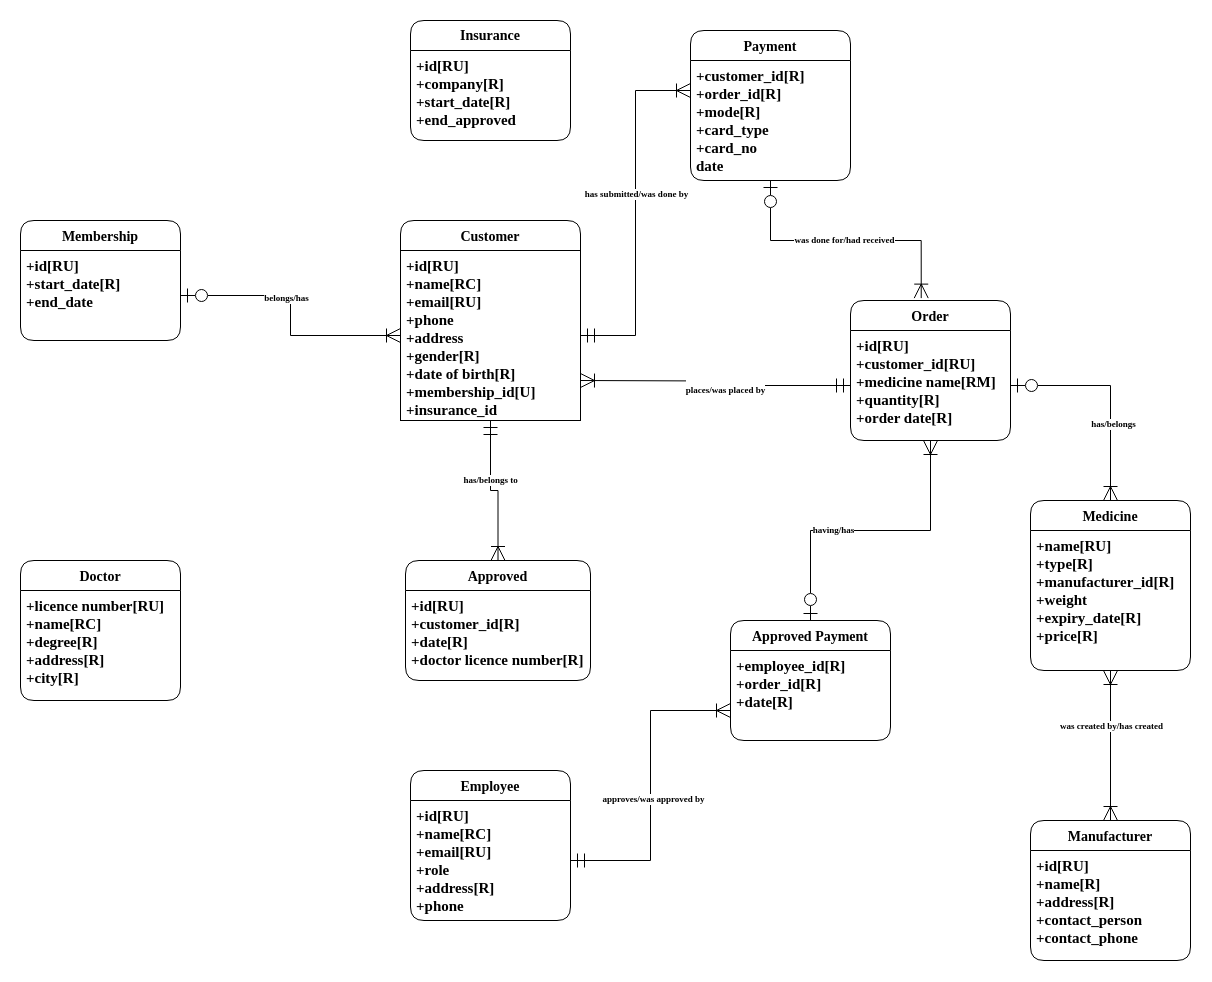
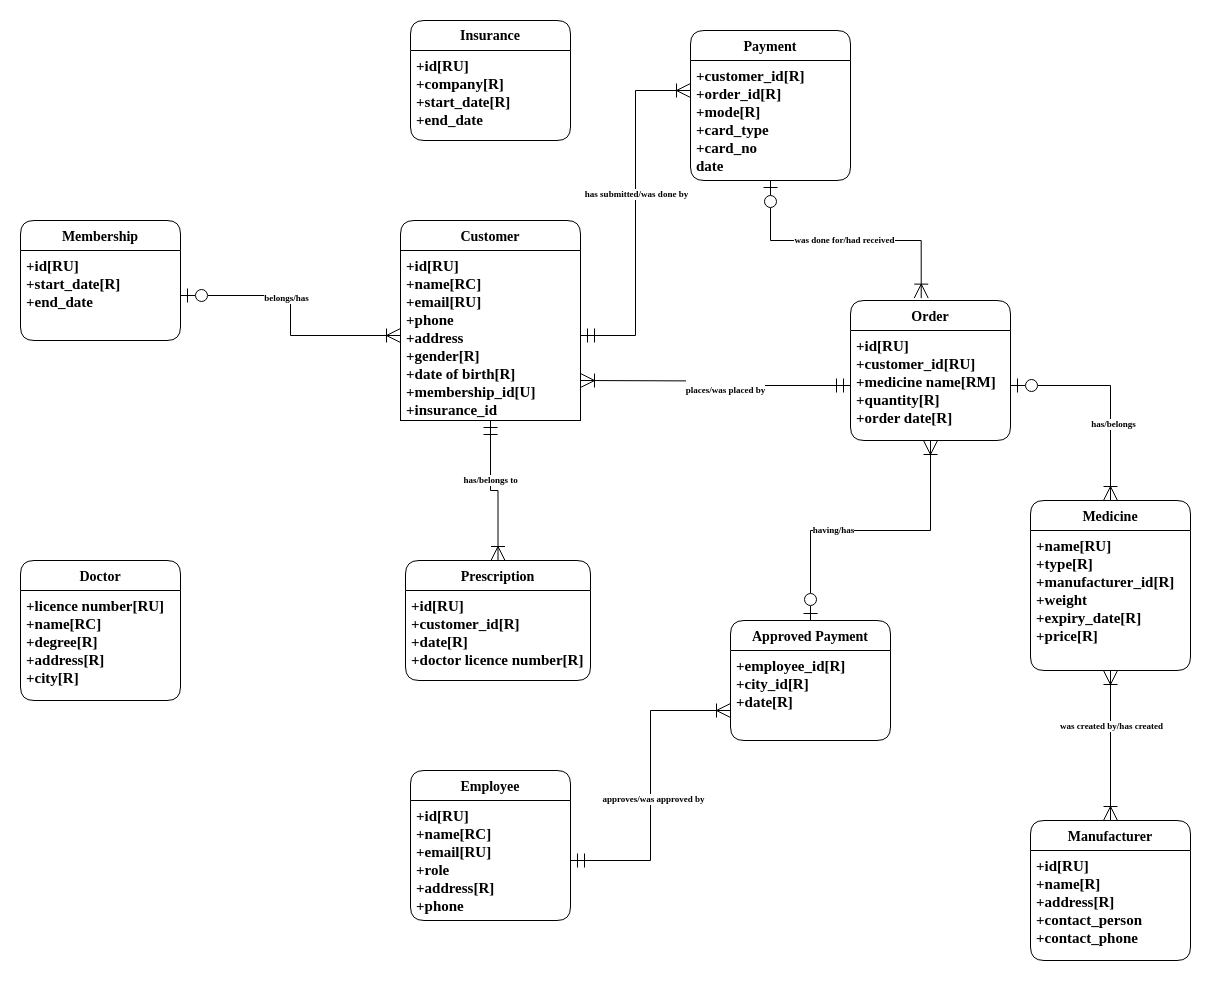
  <mxCell id="0" />
  <mxCell id="1" parent="0" />
  <mxCell id="2" value="Customer" style="swimlane;childLayout=stackLayout;horizontal=1;startSize=30;horizontalStack=0;rounded=1;fontSize=14;fontStyle=1;strokeWidth=1;resizeParent=0;resizeLast=1;shadow=0;align=center;fontFamily=Lucida Console;spacing=5;" parent="1" vertex="1"><mxGeometry x="400" y="220" width="180" height="200" as="geometry" /></mxCell>
  <mxCell id="3" value="+id[RU]&#10;+name[RC]&#10;+email[RU]&#10;+phone&#10;+address&#10;+gender[R]&#10;+date of birth[R]&#10;+membership_id[U]&#10;+insurance_id" style="align=left;spacingLeft=4;fontSize=15;verticalAlign=top;resizable=0;rotatable=0;part=1;spacingRight=1;fontStyle=1;fontFamily=Times New Roman;" parent="2" vertex="1"><mxGeometry y="30" width="180" height="170" as="geometry" /></mxCell>
  <mxCell id="4" value="" style="align=left;spacingLeft=4;fontSize=15;verticalAlign=top;resizable=0;rotatable=0;part=1;spacingRight=1;fontStyle=1;fontFamily=Times New Roman;labelBorderColor=#33001A;" parent="2" vertex="1"><mxGeometry y="200" width="180" as="geometry" /></mxCell>
  <mxCell id="5" style="edgeStyle=orthogonalEdgeStyle;rounded=0;orthogonalLoop=1;jettySize=auto;html=1;exitX=0.5;exitY=1;exitDx=0;exitDy=0;" parent="2" source="3" target="3" edge="1"><mxGeometry relative="1" as="geometry" /></mxCell>
  <mxCell id="6" value="Insurance" style="swimlane;childLayout=stackLayout;horizontal=1;startSize=30;horizontalStack=0;rounded=1;fontSize=14;fontStyle=1;strokeWidth=1;resizeParent=0;resizeLast=1;shadow=0;dashed=0;align=center;labelBorderColor=none;fontFamily=Lucida Console;verticalAlign=top;" parent="1" vertex="1"><mxGeometry x="410" y="20" width="160" height="120" as="geometry" /></mxCell>
- <mxCell id="7" value="+id[RU]&#10;+company[R]&#10;+start_date[R]&#10;+end_approved" style="align=left;strokeColor=none;fillColor=none;spacingLeft=4;fontSize=15;verticalAlign=top;resizable=0;rotatable=0;part=1;labelBorderColor=none;strokeWidth=1;fontFamily=Times New Roman;fontStyle=1" parent="6" vertex="1"><mxGeometry y="30" width="160" height="90" as="geometry" /></mxCell>
+ <mxCell id="7" value="+id[RU]&#10;+company[R]&#10;+start_date[R]&#10;+end_date" style="align=left;strokeColor=none;fillColor=none;spacingLeft=4;fontSize=15;verticalAlign=top;resizable=0;rotatable=0;part=1;labelBorderColor=none;strokeWidth=1;fontFamily=Times New Roman;fontStyle=1" parent="6" vertex="1"><mxGeometry y="30" width="160" height="90" as="geometry" /></mxCell>
  <mxCell id="8" value="Approved Payment" style="swimlane;childLayout=stackLayout;horizontal=1;startSize=30;horizontalStack=0;rounded=1;fontSize=14;fontStyle=1;strokeWidth=1;resizeParent=0;resizeLast=1;shadow=0;dashed=0;align=center;labelBorderColor=none;fontFamily=Lucida Console;" parent="1" vertex="1"><mxGeometry x="730" y="620" width="160" height="120" as="geometry" /></mxCell>
- <mxCell id="9" value="+employee_id[R]&#10;+order_id[R]&#10;+date[R]" style="align=left;strokeColor=none;fillColor=none;spacingLeft=4;fontSize=15;verticalAlign=top;resizable=0;rotatable=0;part=1;labelBorderColor=none;strokeWidth=1;fontFamily=Times New Roman;fontStyle=1;labelBackgroundColor=none;" parent="8" vertex="1"><mxGeometry y="30" width="160" height="90" as="geometry" /></mxCell>
+ <mxCell id="9" value="+employee_id[R]&#10;+city_id[R]&#10;+date[R]" style="align=left;strokeColor=none;fillColor=none;spacingLeft=4;fontSize=15;verticalAlign=top;resizable=0;rotatable=0;part=1;labelBorderColor=none;strokeWidth=1;fontFamily=Times New Roman;fontStyle=1;labelBackgroundColor=none;" parent="8" vertex="1"><mxGeometry y="30" width="160" height="90" as="geometry" /></mxCell>
  <mxCell id="10" value="Medicine" style="swimlane;childLayout=stackLayout;horizontal=1;startSize=30;horizontalStack=0;rounded=1;fontSize=14;fontStyle=1;strokeWidth=1;resizeParent=0;resizeLast=1;shadow=0;dashed=0;align=center;labelBorderColor=none;fontFamily=Lucida Console;" parent="1" vertex="1"><mxGeometry x="1030" y="500" width="160" height="170" as="geometry" /></mxCell>
  <mxCell id="11" value="+name[RU]&#10;+type[R]&#10;+manufacturer_id[R]&#10;+weight&#10;+expiry_date[R]&#10;+price[R]    " style="align=left;strokeColor=none;fillColor=none;spacingLeft=4;fontSize=15;verticalAlign=top;resizable=0;rotatable=0;part=1;labelBorderColor=none;strokeWidth=1;fontFamily=Times New Roman;fontStyle=1" parent="10" vertex="1"><mxGeometry y="30" width="160" height="140" as="geometry" /></mxCell>
  <mxCell id="12" value="Membership" style="swimlane;childLayout=stackLayout;horizontal=1;startSize=30;horizontalStack=0;rounded=1;fontSize=14;fontStyle=1;strokeWidth=1;resizeParent=0;resizeLast=1;shadow=0;dashed=0;align=center;labelBorderColor=none;fontFamily=Lucida Console;" parent="1" vertex="1"><mxGeometry x="20" y="220" width="160" height="120" as="geometry" /></mxCell>
  <mxCell id="13" value="+id[RU]&#10;+start_date[R]&#10;+end_date" style="align=left;strokeColor=none;fillColor=none;spacingLeft=4;fontSize=15;verticalAlign=top;resizable=0;rotatable=0;part=1;labelBorderColor=none;strokeWidth=1;fontFamily=Times New Roman;fontStyle=1" parent="12" vertex="1"><mxGeometry y="30" width="160" height="90" as="geometry" /></mxCell>
  <mxCell id="14" value="Manufacturer" style="swimlane;childLayout=stackLayout;horizontal=1;startSize=30;horizontalStack=0;rounded=1;fontSize=14;fontStyle=1;strokeWidth=1;resizeParent=0;resizeLast=1;shadow=0;dashed=0;align=center;labelBorderColor=none;fontFamily=Lucida Console;" parent="1" vertex="1"><mxGeometry x="1030" y="820" width="160" height="140" as="geometry" /></mxCell>
  <mxCell id="15" value="+id[RU]&#10;+name[R]&#10;+address[R]&#10;+contact_person&#10;+contact_phone" style="align=left;strokeColor=none;fillColor=none;spacingLeft=4;fontSize=15;verticalAlign=top;resizable=0;rotatable=0;part=1;labelBorderColor=none;strokeWidth=1;fontFamily=Times New Roman;fontStyle=1" parent="14" vertex="1"><mxGeometry y="30" width="160" height="110" as="geometry" /></mxCell>
  <mxCell id="16" value="Employee" style="swimlane;childLayout=stackLayout;horizontal=1;startSize=30;horizontalStack=0;rounded=1;fontSize=14;fontStyle=1;strokeWidth=1;resizeParent=0;resizeLast=1;shadow=0;dashed=0;align=center;labelBorderColor=none;fontFamily=Lucida Console;" parent="1" vertex="1"><mxGeometry x="410" y="770" width="160" height="150" as="geometry" /></mxCell>
  <mxCell id="17" value="+id[RU]&#10;+name[RC]&#10;+email[RU]&#10;+role&#10;+address[R]&#10;+phone" style="align=left;strokeColor=none;fillColor=none;spacingLeft=4;fontSize=15;verticalAlign=top;resizable=0;rotatable=0;part=1;labelBorderColor=none;strokeWidth=1;fontFamily=Times New Roman;fontStyle=1" parent="16" vertex="1"><mxGeometry y="30" width="160" height="120" as="geometry" /></mxCell>
  <mxCell id="18" value="Order" style="swimlane;childLayout=stackLayout;horizontal=1;startSize=30;horizontalStack=0;rounded=1;fontSize=14;fontStyle=1;strokeWidth=1;resizeParent=0;resizeLast=1;shadow=0;dashed=0;align=center;labelBorderColor=none;fontFamily=Lucida Console;" parent="1" vertex="1"><mxGeometry x="850" y="300" width="160" height="140" as="geometry" /></mxCell>
  <mxCell id="19" value="+id[RU]&#10;+customer_id[RU]&#10;+medicine name[RM]&#10;+quantity[R]&#10;+order date[R]" style="align=left;strokeColor=none;fillColor=none;spacingLeft=4;fontSize=15;verticalAlign=top;resizable=0;rotatable=0;part=1;labelBorderColor=none;strokeWidth=1;fontFamily=Times New Roman;fontStyle=1" parent="18" vertex="1"><mxGeometry y="30" width="160" height="110" as="geometry" /></mxCell>
  <mxCell id="20" value="Payment" style="swimlane;childLayout=stackLayout;horizontal=1;startSize=30;horizontalStack=0;rounded=1;fontSize=14;fontStyle=1;strokeWidth=1;resizeParent=0;resizeLast=1;shadow=0;dashed=0;align=center;labelBorderColor=none;fontFamily=Lucida Console;" parent="1" vertex="1"><mxGeometry x="690" y="30" width="160" height="150" as="geometry" /></mxCell>
  <mxCell id="21" value="+customer_id[R]&#10;+order_id[R]&#10;+mode[R]&#10;+card_type&#10;+card_no&#10;date" style="align=left;strokeColor=none;fillColor=none;spacingLeft=4;fontSize=15;verticalAlign=top;resizable=0;rotatable=0;part=1;labelBorderColor=none;strokeWidth=1;fontFamily=Times New Roman;fontStyle=1" parent="20" vertex="1"><mxGeometry y="30" width="160" height="120" as="geometry" /></mxCell>
  <mxCell id="22" value="Doctor" style="swimlane;childLayout=stackLayout;horizontal=1;startSize=30;horizontalStack=0;rounded=1;fontSize=14;fontStyle=1;strokeWidth=1;resizeParent=0;resizeLast=1;shadow=0;dashed=0;align=center;labelBorderColor=none;fontFamily=Lucida Console;" parent="1" vertex="1"><mxGeometry x="20" y="560" width="160" height="140" as="geometry" /></mxCell>
  <mxCell id="23" value="+licence number[RU]&#10;+name[RC]&#10;+degree[R]&#10;+address[R]&#10;+city[R]" style="align=left;strokeColor=none;fillColor=none;spacingLeft=4;fontSize=15;verticalAlign=top;resizable=0;rotatable=0;part=1;labelBorderColor=none;strokeWidth=1;fontFamily=Times New Roman;fontStyle=1" parent="22" vertex="1"><mxGeometry y="30" width="160" height="110" as="geometry" /></mxCell>
- <mxCell id="24" value="Approved" style="swimlane;childLayout=stackLayout;horizontal=1;startSize=30;horizontalStack=0;rounded=1;fontSize=14;fontStyle=1;strokeWidth=1;resizeParent=0;resizeLast=1;shadow=0;dashed=0;align=center;labelBorderColor=none;fontFamily=Lucida Console;" parent="1" vertex="1"><mxGeometry x="405" y="560" width="185" height="120" as="geometry" /></mxCell>
+ <mxCell id="24" value="Prescription" style="swimlane;childLayout=stackLayout;horizontal=1;startSize=30;horizontalStack=0;rounded=1;fontSize=14;fontStyle=1;strokeWidth=1;resizeParent=0;resizeLast=1;shadow=0;dashed=0;align=center;labelBorderColor=none;fontFamily=Lucida Console;" parent="1" vertex="1"><mxGeometry x="405" y="560" width="185" height="120" as="geometry" /></mxCell>
  <mxCell id="25" value="+id[RU]&#10;+customer_id[R]&#10;+date[R]&#10;+doctor licence number[R]" style="align=left;strokeColor=none;fillColor=none;spacingLeft=4;fontSize=15;verticalAlign=top;resizable=0;rotatable=0;part=1;labelBorderColor=none;strokeWidth=1;fontFamily=Times New Roman;fontStyle=1" parent="24" vertex="1"><mxGeometry y="30" width="185" height="90" as="geometry" /></mxCell>
  <mxCell id="26" style="edgeStyle=orthogonalEdgeStyle;rounded=0;orthogonalLoop=1;jettySize=auto;html=1;entryX=0;entryY=0.5;entryDx=0;entryDy=0;fontFamily=Lucida Console;fontSize=15;horizontal=1;startArrow=ERoneToMany;startFill=0;sourcePerimeterSpacing=0;startSize=12;endSize=12;endArrow=ERmandOne;endFill=0;" parent="1" target="19" edge="1"><mxGeometry relative="1" as="geometry"><mxPoint x="580" y="380" as="sourcePoint" /><Array as="points" /></mxGeometry></mxCell>
  <mxCell id="27" value="&lt;font style=&quot;font-size: 9px;&quot;&gt;&lt;b&gt;places/was placed by&lt;/b&gt;&lt;/font&gt;" style="edgeLabel;html=1;align=center;verticalAlign=middle;resizable=0;points=[];fontSize=15;fontFamily=Lucida Console;" parent="26" vertex="1" connectable="0"><mxGeometry x="0.082" y="-1" relative="1" as="geometry"><mxPoint as="offset" /></mxGeometry></mxCell>
  <mxCell id="28" value="&lt;b&gt;was done for/had received&lt;/b&gt;" style="edgeStyle=orthogonalEdgeStyle;rounded=0;orthogonalLoop=1;jettySize=auto;html=1;entryX=0.442;entryY=-0.017;entryDx=0;entryDy=0;entryPerimeter=0;fontFamily=Lucida Console;fontSize=9;startArrow=ERzeroToOne;startFill=0;endArrow=ERoneToMany;endFill=0;startSize=12;endSize=12;sourcePerimeterSpacing=0;" parent="1" source="21" target="18" edge="1"><mxGeometry relative="1" as="geometry" /></mxCell>
  <mxCell id="29" style="edgeStyle=orthogonalEdgeStyle;rounded=0;orthogonalLoop=1;jettySize=auto;html=1;entryX=0;entryY=0.25;entryDx=0;entryDy=0;fontFamily=Lucida Console;fontSize=9;startArrow=ERmandOne;startFill=0;endArrow=ERoneToMany;endFill=0;startSize=12;endSize=12;sourcePerimeterSpacing=0;" parent="1" source="3" target="21" edge="1"><mxGeometry relative="1" as="geometry" /></mxCell>
  <mxCell id="30" value="&lt;b&gt;has submitted/was done by&lt;/b&gt;" style="edgeLabel;html=1;align=center;verticalAlign=middle;resizable=0;points=[];fontSize=9;fontFamily=Lucida Console;" parent="29" vertex="1" connectable="0"><mxGeometry x="0.111" relative="1" as="geometry"><mxPoint as="offset" /></mxGeometry></mxCell>
  <mxCell id="31" style="edgeStyle=orthogonalEdgeStyle;rounded=0;orthogonalLoop=1;jettySize=auto;html=1;entryX=0.5;entryY=0;entryDx=0;entryDy=0;fontFamily=Lucida Console;fontSize=9;startArrow=ERoneToMany;startFill=0;endArrow=ERzeroToOne;endFill=0;startSize=12;endSize=12;sourcePerimeterSpacing=0;" parent="1" source="19" target="8" edge="1"><mxGeometry relative="1" as="geometry" /></mxCell>
  <mxCell id="32" value="&lt;b&gt;having/has&lt;/b&gt;" style="edgeLabel;html=1;align=center;verticalAlign=middle;resizable=0;points=[];fontSize=9;fontFamily=Lucida Console;" parent="31" vertex="1" connectable="0"><mxGeometry x="0.251" y="-1" relative="1" as="geometry"><mxPoint as="offset" /></mxGeometry></mxCell>
  <mxCell id="33" style="edgeStyle=orthogonalEdgeStyle;rounded=0;orthogonalLoop=1;jettySize=auto;html=1;entryX=0;entryY=0.75;entryDx=0;entryDy=0;fontFamily=Lucida Console;fontSize=9;startArrow=ERmandOne;startFill=0;endArrow=ERoneToMany;endFill=0;startSize=12;endSize=12;sourcePerimeterSpacing=0;" parent="1" source="17" target="8" edge="1"><mxGeometry relative="1" as="geometry" /></mxCell>
  <mxCell id="34" value="&lt;b&gt;approves/was approved by&lt;/b&gt;" style="edgeLabel;html=1;align=center;verticalAlign=middle;resizable=0;points=[];fontSize=9;fontFamily=Lucida Console;" parent="33" vertex="1" connectable="0"><mxGeometry x="-0.086" y="-2" relative="1" as="geometry"><mxPoint as="offset" /></mxGeometry></mxCell>
  <mxCell id="35" style="edgeStyle=orthogonalEdgeStyle;rounded=0;orthogonalLoop=1;jettySize=auto;html=1;entryX=0;entryY=0.5;entryDx=0;entryDy=0;fontFamily=Lucida Console;fontSize=9;startArrow=ERzeroToOne;startFill=0;endArrow=ERoneToMany;endFill=0;startSize=12;endSize=12;sourcePerimeterSpacing=0;" parent="1" source="13" target="3" edge="1"><mxGeometry relative="1" as="geometry" /></mxCell>
  <mxCell id="36" value="&lt;b&gt;belongs/has&lt;/b&gt;" style="edgeLabel;html=1;align=center;verticalAlign=middle;resizable=0;points=[];fontSize=9;fontFamily=Lucida Console;" parent="35" vertex="1" connectable="0"><mxGeometry x="-0.189" y="-2" relative="1" as="geometry"><mxPoint as="offset" /></mxGeometry></mxCell>
  <mxCell id="37" style="edgeStyle=orthogonalEdgeStyle;rounded=0;orthogonalLoop=1;jettySize=auto;html=1;entryX=0.5;entryY=0;entryDx=0;entryDy=0;fontFamily=Lucida Console;fontSize=9;startArrow=ERzeroToOne;startFill=0;endArrow=ERoneToMany;endFill=0;startSize=12;endSize=12;sourcePerimeterSpacing=0;" parent="1" source="19" target="10" edge="1"><mxGeometry relative="1" as="geometry" /></mxCell>
  <mxCell id="38" value="&lt;b&gt;has/belongs&lt;/b&gt;" style="edgeLabel;html=1;align=center;verticalAlign=middle;resizable=0;points=[];fontSize=9;fontFamily=Lucida Console;" parent="37" vertex="1" connectable="0"><mxGeometry x="0.288" y="2" relative="1" as="geometry"><mxPoint as="offset" /></mxGeometry></mxCell>
  <mxCell id="39" style="edgeStyle=orthogonalEdgeStyle;rounded=0;orthogonalLoop=1;jettySize=auto;html=1;fontFamily=Lucida Console;fontSize=9;startArrow=ERoneToMany;startFill=0;endArrow=ERoneToMany;endFill=0;startSize=12;endSize=12;sourcePerimeterSpacing=0;" parent="1" source="11" target="14" edge="1"><mxGeometry relative="1" as="geometry" /></mxCell>
  <mxCell id="40" value="&lt;b&gt;was created by/has created&lt;/b&gt;" style="edgeLabel;html=1;align=center;verticalAlign=middle;resizable=0;points=[];fontSize=9;fontFamily=Lucida Console;" parent="39" vertex="1" connectable="0"><mxGeometry x="-0.268" relative="1" as="geometry"><mxPoint as="offset" /></mxGeometry></mxCell>
  <mxCell id="41" style="edgeStyle=orthogonalEdgeStyle;rounded=0;orthogonalLoop=1;jettySize=auto;html=1;entryX=0.5;entryY=0;entryDx=0;entryDy=0;fontFamily=Lucida Console;fontSize=9;startArrow=ERmandOne;startFill=0;endArrow=ERoneToMany;endFill=0;startSize=12;endSize=12;sourcePerimeterSpacing=0;" parent="1" source="3" target="24" edge="1"><mxGeometry relative="1" as="geometry" /></mxCell>
  <mxCell id="42" value="&lt;b&gt;has/belongs to&lt;/b&gt;" style="edgeLabel;html=1;align=center;verticalAlign=middle;resizable=0;points=[];fontSize=9;fontFamily=Lucida Console;" parent="41" vertex="1" connectable="0"><mxGeometry x="-0.203" y="-1" relative="1" as="geometry"><mxPoint as="offset" /></mxGeometry></mxCell>
